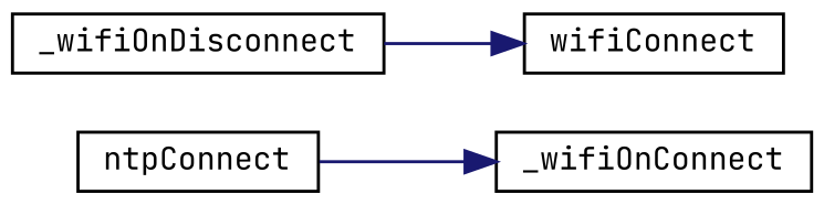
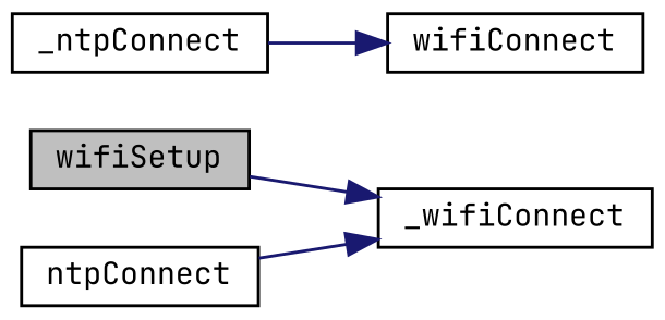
  digraph {
    fontname="JetBrains Mono"
    rankdir=LR
    node [color=black fillcolor=white fontname="JetBrains Mono" fontsize=10 shape=record style=filled]
    edge [color=midnightblue fontname="JetBrains Mono" fontsize=10 labelfontname=Helvetica labelfontsize=10 style=solid]
-   n2 [height=0.2 label=_wifiOnConnect width=0.4]
-   n3 [height=0.2 label=_wifiOnDisconnect width=0.4]
+   n1 [fillcolor=grey75 fontcolor=black height=0.2 label=wifiSetup width=0.4]
+   n2 [height=0.2 label=_wifiConnect width=0.4]
+   n3 [height=0.2 label=_ntpConnect width=0.4]
    n4 [height=0.2 label=wifiConnect width=0.4]
    n5 [height=0.2 label=ntpConnect width=0.4]
+   n1 -> n2
    n3 -> n4
    n5 -> n2
  }
